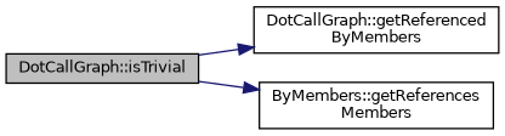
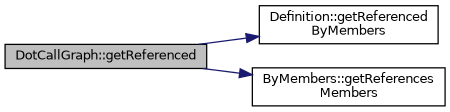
  digraph {
    rankdir=LR
    node [color=black fillcolor=white fontname=Helvetica fontsize=10 shape=record style=filled]
    edge [color=midnightblue fontname=Helvetica fontsize=10 labelfontname=Helvetica labelfontsize=10 style=solid]
-   n1 [fillcolor=grey75 fontcolor=black height=0.2 label="DotCallGraph::isTrivial" width=0.4]
-   n2 [height=0.2 label="DotCallGraph::getReferenced\lByMembers" width=0.4]
+   n1 [fillcolor=grey75 fontcolor=black height=0.2 label="DotCallGraph::getReferenced" width=0.4]
+   n2 [height=0.2 label="Definition::getReferenced\lByMembers" width=0.4]
    n3 [height=0.2 label="ByMembers::getReferences\lMembers" width=0.4]
    n1 -> n2
    n1 -> n3
  }
